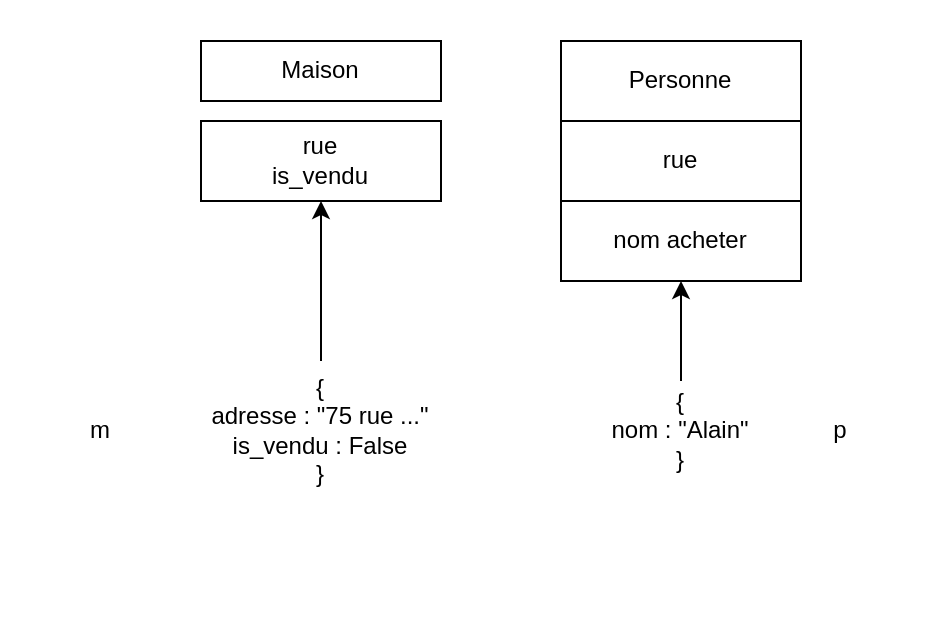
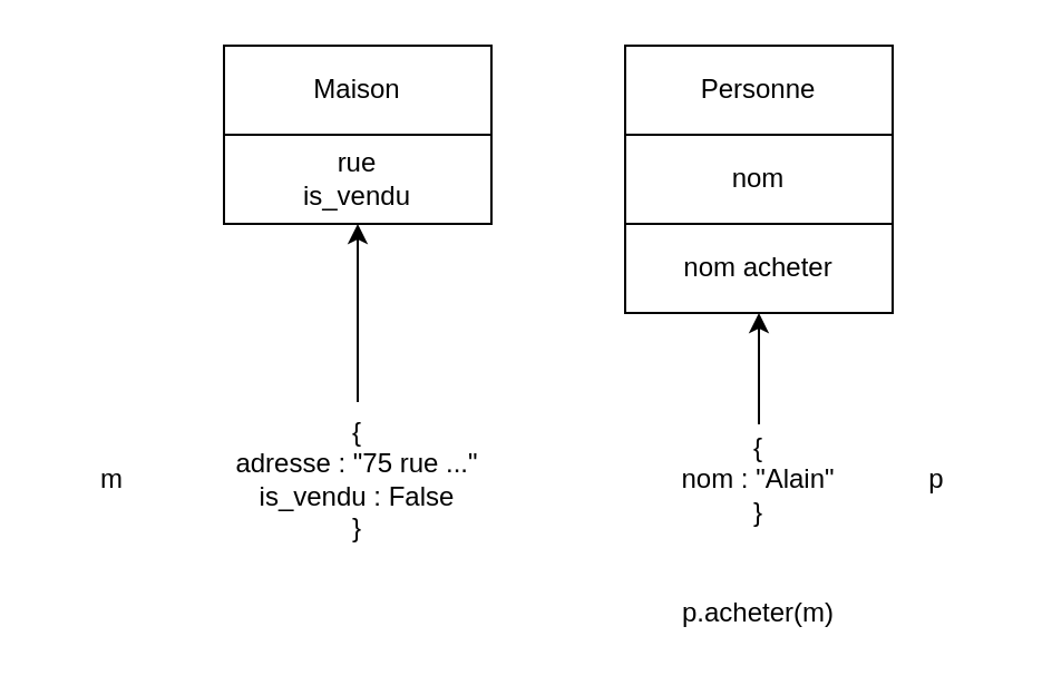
  <mxCell id="0" />
  <mxCell id="1" parent="0" />
- <mxCell id="2" value="Maison" style="rounded=0;whiteSpace=wrap;html=1;" vertex="1" parent="1"><mxGeometry x="100" y="20" width="120" height="30" as="geometry" /></mxCell>
+ <mxCell id="2" value="Maison" style="rounded=0;whiteSpace=wrap;html=1;" vertex="1" parent="1"><mxGeometry x="100" y="20" width="120" height="40" as="geometry" /></mxCell>
  <mxCell id="3" value="rue&lt;br&gt;is_vendu" style="rounded=0;whiteSpace=wrap;html=1;" vertex="1" parent="1"><mxGeometry x="100" y="60" width="120" height="40" as="geometry" /></mxCell>
  <mxCell id="4" value="Personne" style="rounded=0;whiteSpace=wrap;html=1;" vertex="1" parent="1"><mxGeometry x="280" y="20" width="120" height="40" as="geometry" /></mxCell>
- <mxCell id="5" value="rue" style="rounded=0;whiteSpace=wrap;html=1;" vertex="1" parent="1"><mxGeometry x="280" y="60" width="120" height="40" as="geometry" /></mxCell>
+ <mxCell id="5" value="nom" style="rounded=0;whiteSpace=wrap;html=1;" vertex="1" parent="1"><mxGeometry x="280" y="60" width="120" height="40" as="geometry" /></mxCell>
  <mxCell id="6" value="nom acheter" style="rounded=0;whiteSpace=wrap;html=1;" vertex="1" parent="1"><mxGeometry x="280" y="100" width="120" height="40" as="geometry" /></mxCell>
  <mxCell id="7" style="edgeStyle=none;html=1;entryX=0.5;entryY=1;entryDx=0;entryDy=0;" edge="1" parent="1" target="3"><mxGeometry relative="1" as="geometry"><mxPoint x="160" y="180" as="sourcePoint" /></mxGeometry></mxCell>
  <mxCell id="8" value="{&lt;br&gt;adresse : &quot;75 rue ...&quot;&lt;br&gt;is_vendu : False&lt;br&gt;}" style="text;html=1;strokeColor=none;fillColor=none;align=center;verticalAlign=middle;whiteSpace=wrap;rounded=0;" vertex="1" parent="1"><mxGeometry x="95" y="200" width="130" height="30" as="geometry" /></mxCell>
  <mxCell id="9" style="edgeStyle=none;html=1;entryX=0.5;entryY=1;entryDx=0;entryDy=0;" edge="1" parent="1" target="6"><mxGeometry relative="1" as="geometry"><mxPoint x="340" y="190" as="sourcePoint" /></mxGeometry></mxCell>
  <mxCell id="10" value="{&lt;br&gt;nom : &quot;Alain&quot;&lt;br&gt;}" style="text;html=1;strokeColor=none;fillColor=none;align=center;verticalAlign=middle;whiteSpace=wrap;rounded=0;" vertex="1" parent="1"><mxGeometry x="275" y="200" width="130" height="30" as="geometry" /></mxCell>
  <mxCell id="11" value="m" style="text;html=1;strokeColor=none;fillColor=none;align=center;verticalAlign=middle;whiteSpace=wrap;rounded=0;" vertex="1" parent="1"><mxGeometry x="20" y="200" width="60" height="30" as="geometry" /></mxCell>
  <mxCell id="12" value="p" style="text;html=1;strokeColor=none;fillColor=none;align=center;verticalAlign=middle;whiteSpace=wrap;rounded=0;" vertex="1" parent="1"><mxGeometry x="390" y="200" width="60" height="30" as="geometry" /></mxCell>
+ <mxCell id="13" value="p.acheter(m)" style="text;html=1;strokeColor=none;fillColor=none;align=center;verticalAlign=middle;whiteSpace=wrap;rounded=0;" vertex="1" parent="1"><mxGeometry x="310" y="260" width="60" height="30" as="geometry" /></mxCell>
